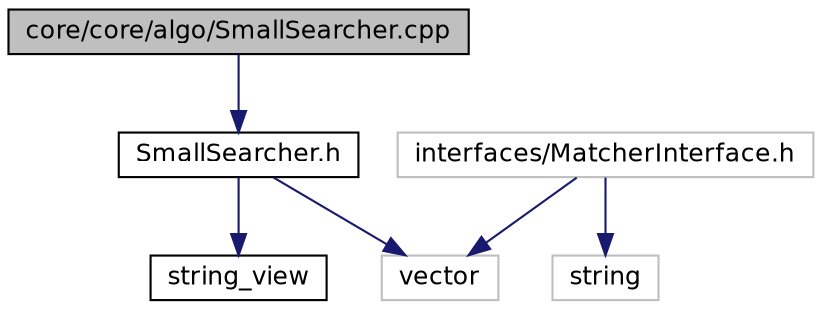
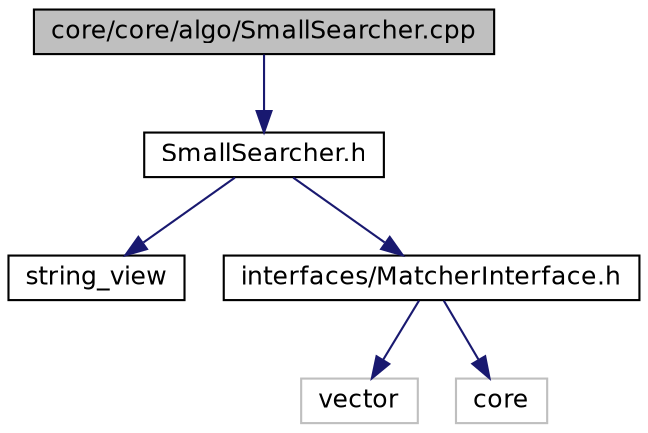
  digraph {
    node [color=black fillcolor=white fontname=Helvetica fontsize=12 shape=record style=filled]
    edge [color=midnightblue fontname=Helvetica fontsize=12 labelfontname=Helvetica labelfontsize=12 style=solid]
    n1 [fillcolor=grey75 fontcolor=black height=0.2 label="core/core/algo/SmallSearcher.cpp" width=0.4]
    n2 [height=0.2 label="SmallSearcher.h" width=0.4]
    n3 [height=0.2 label=string_view width=0.4]
-   n4 [color=grey75 height=0.2 label="interfaces/MatcherInterface.h" width=0.4]
+   n4 [height=0.2 label="interfaces/MatcherInterface.h" width=0.4]
    n5 [color=grey75 height=0.2 label=vector width=0.4]
-   n6 [color=grey75 height=0.2 label=string width=0.4]
+   n6 [color=grey75 height=0.2 label=core width=0.4]
    n1 -> n2
    n2 -> n3
-   n2 -> n5
+   n2 -> n4
    n4 -> n5
    n4 -> n6
  }
